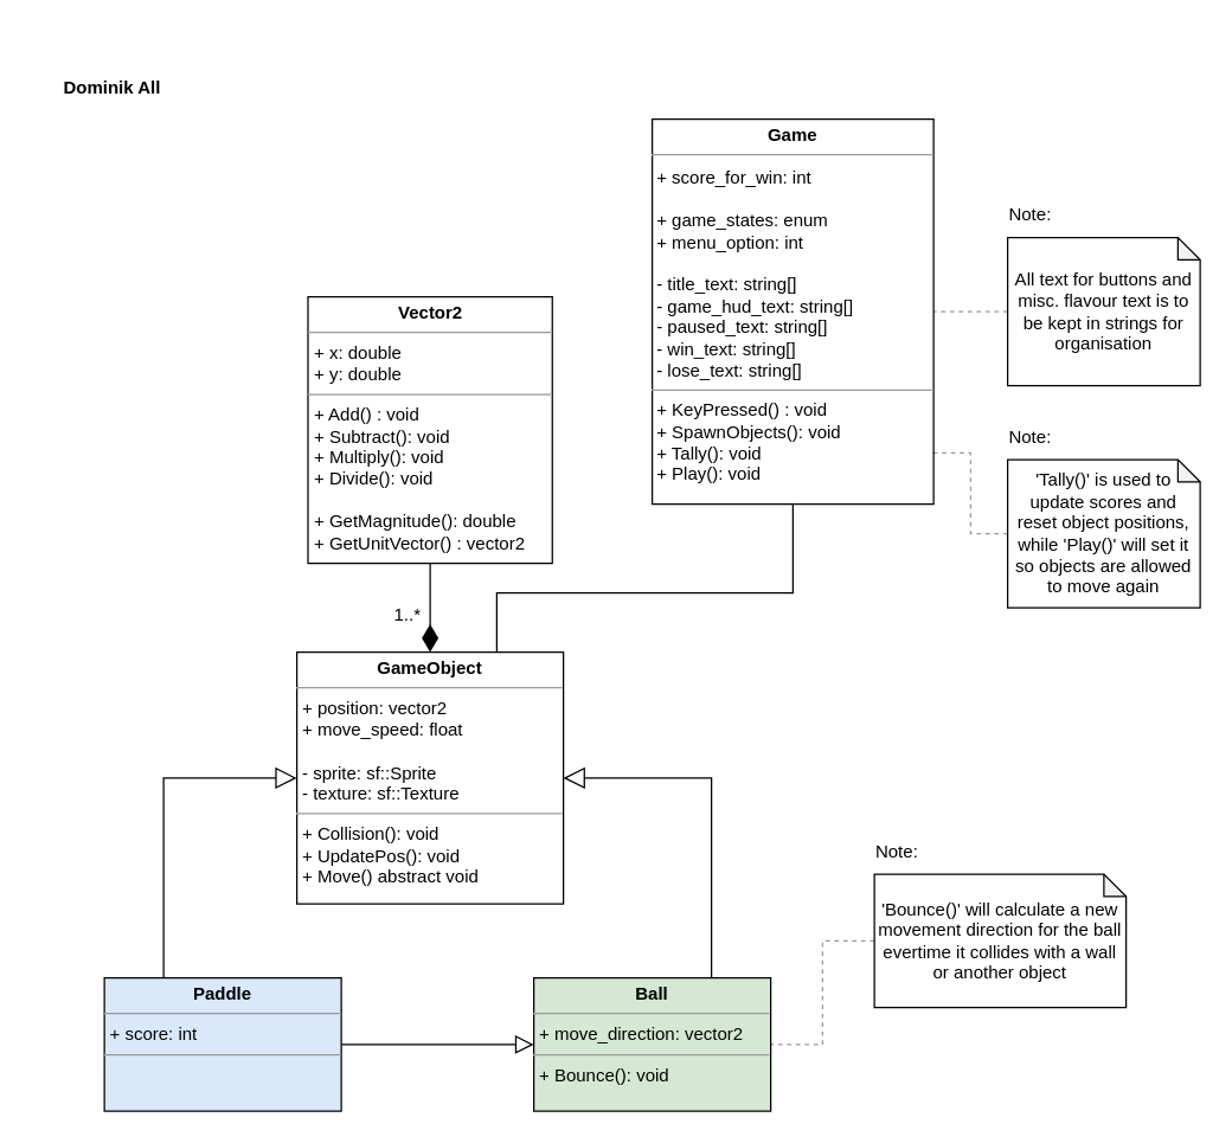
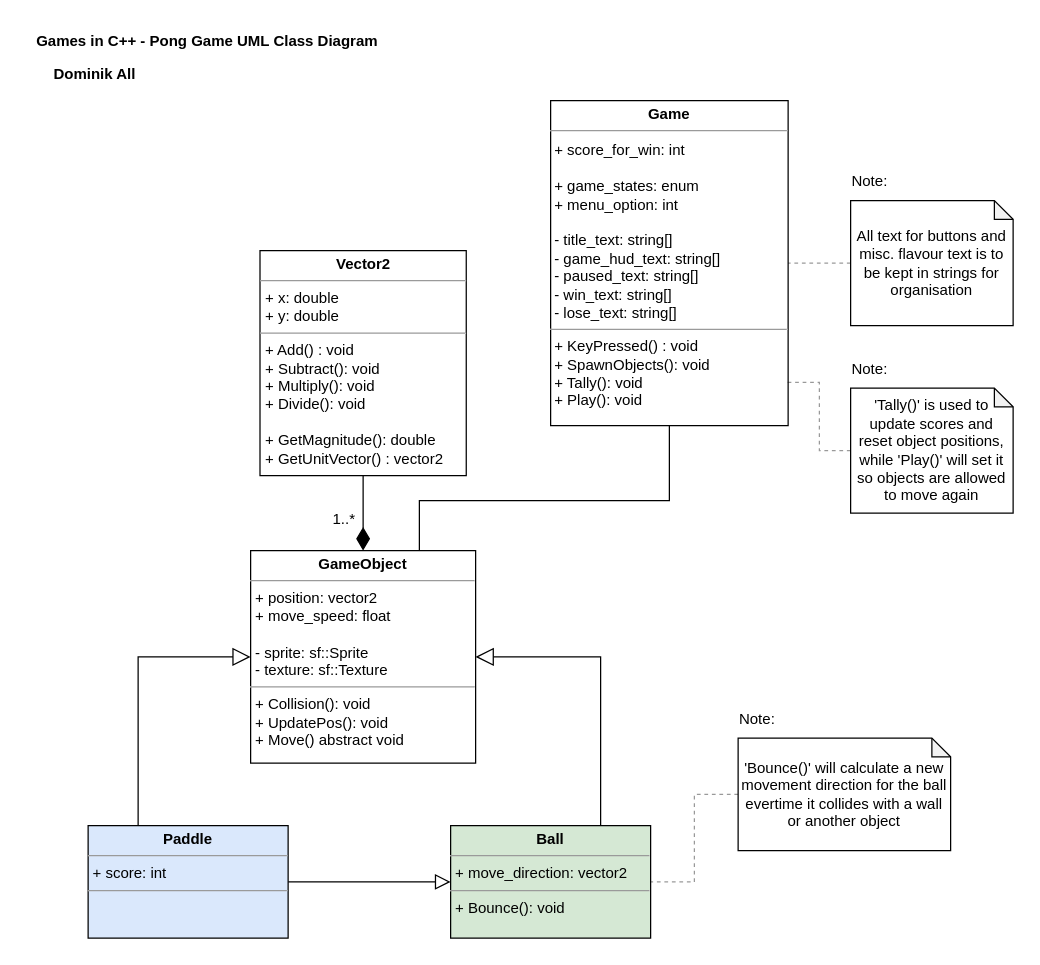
  <mxCell id="0" />
  <mxCell id="1" parent="0" />
  <mxCell id="2" style="edgeStyle=orthogonalEdgeStyle;rounded=0;orthogonalLoop=1;jettySize=auto;html=1;exitX=0.75;exitY=0;exitDx=0;exitDy=0;entryX=0.5;entryY=1;entryDx=0;entryDy=0;endArrow=none;endFill=0;" edge="1" parent="1" source="3" target="9"><mxGeometry relative="1" as="geometry"><Array as="points"><mxPoint x="335" y="400" /><mxPoint x="535" y="400" /></Array></mxGeometry></mxCell>
  <mxCell id="3" value="&lt;p style=&quot;margin:0px;margin-top:4px;text-align:center;&quot;&gt;&lt;b&gt;GameObject&lt;/b&gt;&lt;/p&gt;&lt;hr size=&quot;1&quot;&gt;&lt;p style=&quot;margin:0px;margin-left:4px;&quot;&gt;+ position: vector2 &lt;br&gt;&lt;/p&gt;&lt;p style=&quot;margin:0px;margin-left:4px;&quot;&gt;+ move_speed: float&lt;br&gt;&lt;/p&gt;&lt;p style=&quot;margin:0px;margin-left:4px;&quot;&gt;&lt;br&gt;&lt;/p&gt;&lt;p style=&quot;margin:0px;margin-left:4px;&quot;&gt;- sprite: sf::Sprite&lt;/p&gt;&lt;p style=&quot;margin:0px;margin-left:4px;&quot;&gt;- texture: sf::Texture &lt;br&gt;&lt;/p&gt;&lt;hr size=&quot;1&quot;&gt;&lt;p style=&quot;margin:0px;margin-left:4px;&quot;&gt;+ Collision(): void&lt;/p&gt;&lt;p style=&quot;margin:0px;margin-left:4px;&quot;&gt;+ UpdatePos(): void&lt;br&gt;&lt;/p&gt;&lt;p style=&quot;margin:0px;margin-left:4px;&quot;&gt;+ Move() abstract void&lt;br&gt;&lt;/p&gt;" style="verticalAlign=top;align=left;overflow=fill;fontSize=12;fontFamily=Helvetica;html=1;whiteSpace=wrap;" vertex="1" parent="1"><mxGeometry x="200" y="440" width="180" height="170" as="geometry" /></mxCell>
  <mxCell id="4" style="edgeStyle=orthogonalEdgeStyle;rounded=0;orthogonalLoop=1;jettySize=auto;html=1;exitX=0.25;exitY=0;exitDx=0;exitDy=0;entryX=0;entryY=0.5;entryDx=0;entryDy=0;endArrow=block;endFill=0;endSize=12;" edge="1" parent="1" source="6" target="3"><mxGeometry relative="1" as="geometry" /></mxCell>
  <mxCell id="5" style="edgeStyle=orthogonalEdgeStyle;rounded=0;orthogonalLoop=1;jettySize=auto;html=1;exitX=1;exitY=0.5;exitDx=0;exitDy=0;entryX=0;entryY=0.5;entryDx=0;entryDy=0;endArrow=block;endFill=0;endSize=10;startArrow=none;startFill=0;startSize=10;jumpSize=6;" edge="1" parent="1" source="6" target="8"><mxGeometry relative="1" as="geometry" /></mxCell>
  <mxCell id="6" value="&lt;p style=&quot;margin:0px;margin-top:4px;text-align:center;&quot;&gt;&lt;b&gt;Paddle&lt;/b&gt;&lt;/p&gt;&lt;hr size=&quot;1&quot;&gt;&lt;p style=&quot;margin:0px;margin-left:4px;&quot;&gt;+ score: int&lt;br&gt;&lt;/p&gt;&lt;hr size=&quot;1&quot;&gt;" style="verticalAlign=top;align=left;overflow=fill;fontSize=12;fontFamily=Helvetica;html=1;whiteSpace=wrap;fillColor=#dae8fc;" vertex="1" parent="1"><mxGeometry x="70" y="660" width="160" height="90" as="geometry" /></mxCell>
  <mxCell id="7" style="edgeStyle=orthogonalEdgeStyle;rounded=0;orthogonalLoop=1;jettySize=auto;html=1;exitX=0.75;exitY=0;exitDx=0;exitDy=0;entryX=1;entryY=0.5;entryDx=0;entryDy=0;endArrow=block;endFill=0;startSize=6;endSize=12;" edge="1" parent="1" source="8" target="3"><mxGeometry relative="1" as="geometry" /></mxCell>
  <mxCell id="8" value="&lt;p style=&quot;margin:0px;margin-top:4px;text-align:center;&quot;&gt;&lt;b&gt;Ball&lt;/b&gt;&lt;br&gt;&lt;/p&gt;&lt;hr size=&quot;1&quot;&gt;&lt;p style=&quot;margin:0px;margin-left:4px;&quot;&gt;+ move_direction: vector2&lt;br&gt;&lt;/p&gt;&lt;hr size=&quot;1&quot;&gt;&lt;p style=&quot;margin:0px;margin-left:4px;&quot;&gt;+ Bounce(): void&lt;br&gt;&lt;/p&gt;" style="verticalAlign=top;align=left;overflow=fill;fontSize=12;fontFamily=Helvetica;html=1;whiteSpace=wrap;fillColor=#d5e8d4;" vertex="1" parent="1"><mxGeometry x="360" y="660" width="160" height="90" as="geometry" /></mxCell>
  <mxCell id="9" value="&lt;p style=&quot;margin:0px;margin-top:4px;text-align:center;&quot;&gt;&lt;b&gt;Game&lt;/b&gt;&lt;br&gt;&lt;/p&gt;&lt;hr size=&quot;1&quot;&gt;&lt;div style=&quot;height:2px;&quot;&gt;&lt;/div&gt;&lt;div&gt;&amp;nbsp;+ score_for_win: int&lt;/div&gt;&lt;div&gt;&lt;br&gt;&lt;/div&gt;&lt;div&gt;&amp;nbsp;+ game_states: enum&lt;/div&gt;&lt;div&gt;&amp;nbsp;+ menu_option: int&lt;br&gt;&lt;/div&gt;&lt;div&gt;&lt;br&gt;&lt;/div&gt;&lt;div&gt;&amp;nbsp;- title_text: string[]&lt;/div&gt;&lt;div&gt;&amp;nbsp;- game_hud_text: string[]&lt;/div&gt;&lt;div&gt;&amp;nbsp;- paused_text: string[]&lt;br&gt;&lt;/div&gt;&lt;div&gt;&amp;nbsp;- win_text: string[]&lt;/div&gt;&lt;div&gt;&amp;nbsp;- lose_text: string[]&lt;br&gt;&lt;/div&gt;&lt;hr size=&quot;1&quot;&gt;&lt;div style=&quot;height:2px;&quot;&gt;&lt;div&gt;&amp;nbsp;+ KeyPressed() : void &lt;br&gt;&lt;/div&gt;&lt;div&gt;&amp;nbsp;+ SpawnObjects(): void&lt;/div&gt;&lt;div&gt;&amp;nbsp;+ Tally(): void&lt;br&gt;&lt;/div&gt;&amp;nbsp;+ Play(): void&lt;/div&gt;" style="verticalAlign=top;align=left;overflow=fill;fontSize=12;fontFamily=Helvetica;html=1;whiteSpace=wrap;" vertex="1" parent="1"><mxGeometry x="440" y="80" width="190" height="260" as="geometry" /></mxCell>
  <mxCell id="10" style="edgeStyle=orthogonalEdgeStyle;rounded=0;orthogonalLoop=1;jettySize=auto;html=1;exitX=0.5;exitY=1;exitDx=0;exitDy=0;entryX=0.5;entryY=0;entryDx=0;entryDy=0;endArrow=diamondThin;endFill=1;startSize=6;endSize=16;" edge="1" parent="1" source="11" target="3"><mxGeometry relative="1" as="geometry" /></mxCell>
  <mxCell id="11" value="&lt;p style=&quot;margin:0px;margin-top:4px;text-align:center;&quot;&gt;&lt;b&gt;Vector2&lt;/b&gt;&lt;br&gt;&lt;/p&gt;&lt;hr size=&quot;1&quot;&gt;&lt;p style=&quot;margin:0px;margin-left:4px;&quot;&gt;+ x: double&lt;/p&gt;&lt;p style=&quot;margin:0px;margin-left:4px;&quot;&gt;+ y: double&lt;br&gt;&lt;/p&gt;&lt;hr size=&quot;1&quot;&gt;&lt;p style=&quot;margin:0px;margin-left:4px;&quot;&gt;+ Add() : void&lt;/p&gt;&lt;p style=&quot;margin:0px;margin-left:4px;&quot;&gt;+ Subtract(): void&lt;/p&gt;&lt;p style=&quot;margin:0px;margin-left:4px;&quot;&gt;+ Multiply(): void&lt;/p&gt;&lt;p style=&quot;margin:0px;margin-left:4px;&quot;&gt;+ Divide(): void&lt;br&gt;&lt;/p&gt;&lt;p style=&quot;margin:0px;margin-left:4px;&quot;&gt;&lt;br&gt;&lt;/p&gt;&lt;p style=&quot;margin:0px;margin-left:4px;&quot;&gt;+ GetMagnitude(): double&lt;/p&gt;&lt;p style=&quot;margin:0px;margin-left:4px;&quot;&gt;+ GetUnitVector() : vector2&lt;/p&gt;" style="verticalAlign=top;align=left;overflow=fill;fontSize=12;fontFamily=Helvetica;html=1;whiteSpace=wrap;" vertex="1" parent="1"><mxGeometry x="207.5" y="200" width="165" height="180" as="geometry" /></mxCell>
  <mxCell id="12" value="1..*" style="text;html=1;strokeColor=none;fillColor=none;align=center;verticalAlign=middle;whiteSpace=wrap;rounded=0;" vertex="1" parent="1"><mxGeometry x="245" y="400" width="60" height="30" as="geometry" /></mxCell>
+ <mxCell id="13" value="Games in C++ - Pong Game UML Class Diagram" style="text;align=center;fontStyle=1;verticalAlign=middle;spacingLeft=3;spacingRight=3;strokeColor=none;rotatable=0;points=[[0,0.5],[1,0.5]];portConstraint=eastwest;html=1;" vertex="1" parent="1"><mxGeometry x="20" y="20" width="290" height="26" as="geometry" /></mxCell>
  <mxCell id="14" value="Dominik All" style="text;align=center;fontStyle=1;verticalAlign=middle;spacingLeft=3;spacingRight=3;strokeColor=none;rotatable=0;points=[[0,0.5],[1,0.5]];portConstraint=eastwest;html=1;" vertex="1" parent="1"><mxGeometry x="30" y="46" width="90" height="26" as="geometry" /></mxCell>
  <mxCell id="15" style="edgeStyle=orthogonalEdgeStyle;rounded=0;orthogonalLoop=1;jettySize=auto;html=1;exitX=0;exitY=0.5;exitDx=0;exitDy=0;exitPerimeter=0;endArrow=none;endFill=0;opacity=40;dashed=1;" edge="1" parent="1" source="16" target="9"><mxGeometry relative="1" as="geometry" /></mxCell>
  <mxCell id="16" value="All text for buttons and misc. flavour text is to be kept in strings for organisation" style="shape=note;whiteSpace=wrap;html=1;backgroundOutline=1;darkOpacity=0.05;size=15;" vertex="1" parent="1"><mxGeometry x="680" y="160" width="130" height="100" as="geometry" /></mxCell>
  <mxCell id="17" value="'Tally()' is used to update scores and reset object positions, while 'Play()' will set it so objects are allowed to move again" style="shape=note;whiteSpace=wrap;html=1;backgroundOutline=1;darkOpacity=0.05;size=15;" vertex="1" parent="1"><mxGeometry x="680" y="310" width="130" height="100" as="geometry" /></mxCell>
  <mxCell id="18" style="edgeStyle=orthogonalEdgeStyle;rounded=0;orthogonalLoop=1;jettySize=auto;html=1;exitX=0;exitY=0.5;exitDx=0;exitDy=0;exitPerimeter=0;entryX=0.991;entryY=0.867;entryDx=0;entryDy=0;entryPerimeter=0;endArrow=none;endFill=0;opacity=40;dashed=1;" edge="1" parent="1" source="17" target="9"><mxGeometry relative="1" as="geometry" /></mxCell>
  <mxCell id="19" style="edgeStyle=orthogonalEdgeStyle;rounded=0;orthogonalLoop=1;jettySize=auto;html=1;exitX=0;exitY=0.5;exitDx=0;exitDy=0;exitPerimeter=0;endArrow=none;endFill=0;opacity=40;dashed=1;" edge="1" parent="1" source="20" target="8"><mxGeometry relative="1" as="geometry" /></mxCell>
  <mxCell id="20" value="'Bounce()' will calculate a new movement direction for the ball evertime it collides with a wall or another object" style="shape=note;whiteSpace=wrap;html=1;backgroundOutline=1;darkOpacity=0.05;size=15;" vertex="1" parent="1"><mxGeometry x="590" y="590" width="170" height="90" as="geometry" /></mxCell>
  <mxCell id="21" value="Note:" style="text;html=1;align=center;verticalAlign=middle;resizable=0;points=[];autosize=1;strokeColor=none;fillColor=none;" vertex="1" parent="1"><mxGeometry x="580" y="560" width="50" height="30" as="geometry" /></mxCell>
  <mxCell id="22" value="Note:" style="text;html=1;align=center;verticalAlign=middle;resizable=0;points=[];autosize=1;strokeColor=none;fillColor=none;" vertex="1" parent="1"><mxGeometry x="670" y="280" width="50" height="30" as="geometry" /></mxCell>
  <mxCell id="23" value="Note:" style="text;html=1;align=center;verticalAlign=middle;resizable=0;points=[];autosize=1;strokeColor=none;fillColor=none;" vertex="1" parent="1"><mxGeometry x="670" y="130" width="50" height="30" as="geometry" /></mxCell>
